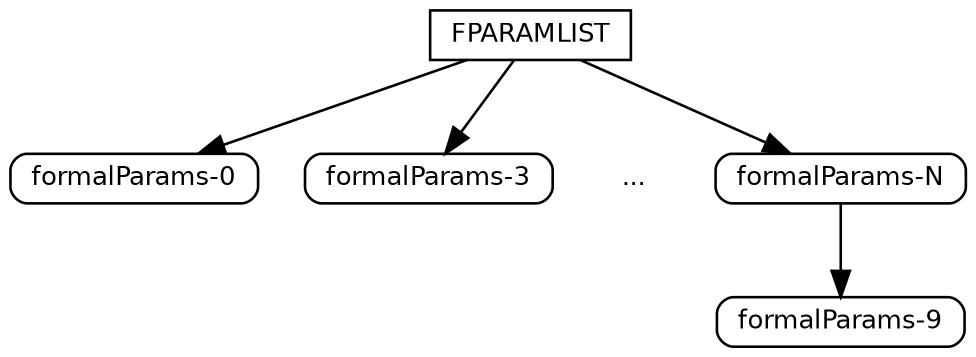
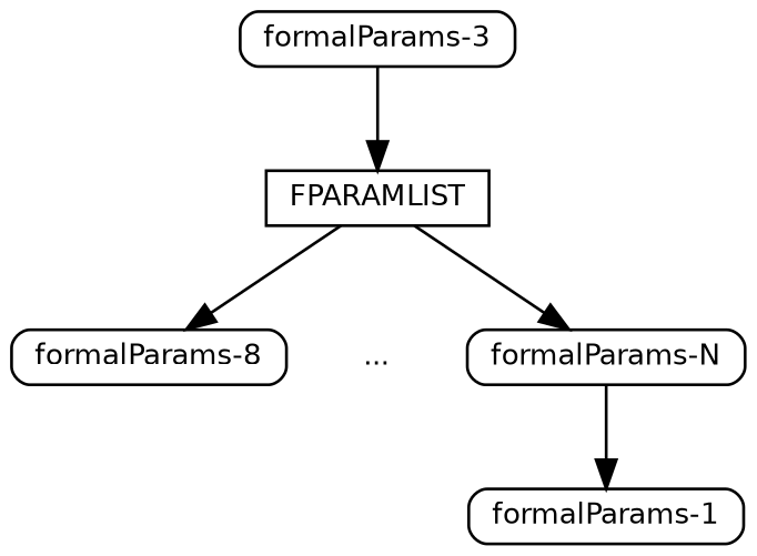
  digraph {
    fontname=helvetica
    nodesep=0.25
    node [fontname=helvetica fontsize=10 shape=box style=rounded]
    edge [arrowhead=normal]
-   n1 [height=0.25 label="formalParams-0"]
-   n2 [height=0.25 label="formalParams-9"]
+   n1 [height=0.25 label="formalParams-8"]
+   n2 [height=0.25 label="formalParams-1"]
    n3 [height=0.25 label="formalParams-3"]
    FPARAMLIST [height=0.25 style=solid]
    n5 [height=0.25 label="..." shape=none style=solid width=0]
    n6 [height=0.25 label="formalParams-N" width=0.75]
    subgraph sub_1 {
      n1
      n2
      n3
    }
    FPARAMLIST -> n1
-   FPARAMLIST -> n3
+   n3 -> FPARAMLIST
    FPARAMLIST -> n5 [style=invis]
    FPARAMLIST -> n6 [style=solid]
    n6 -> n2
  }
